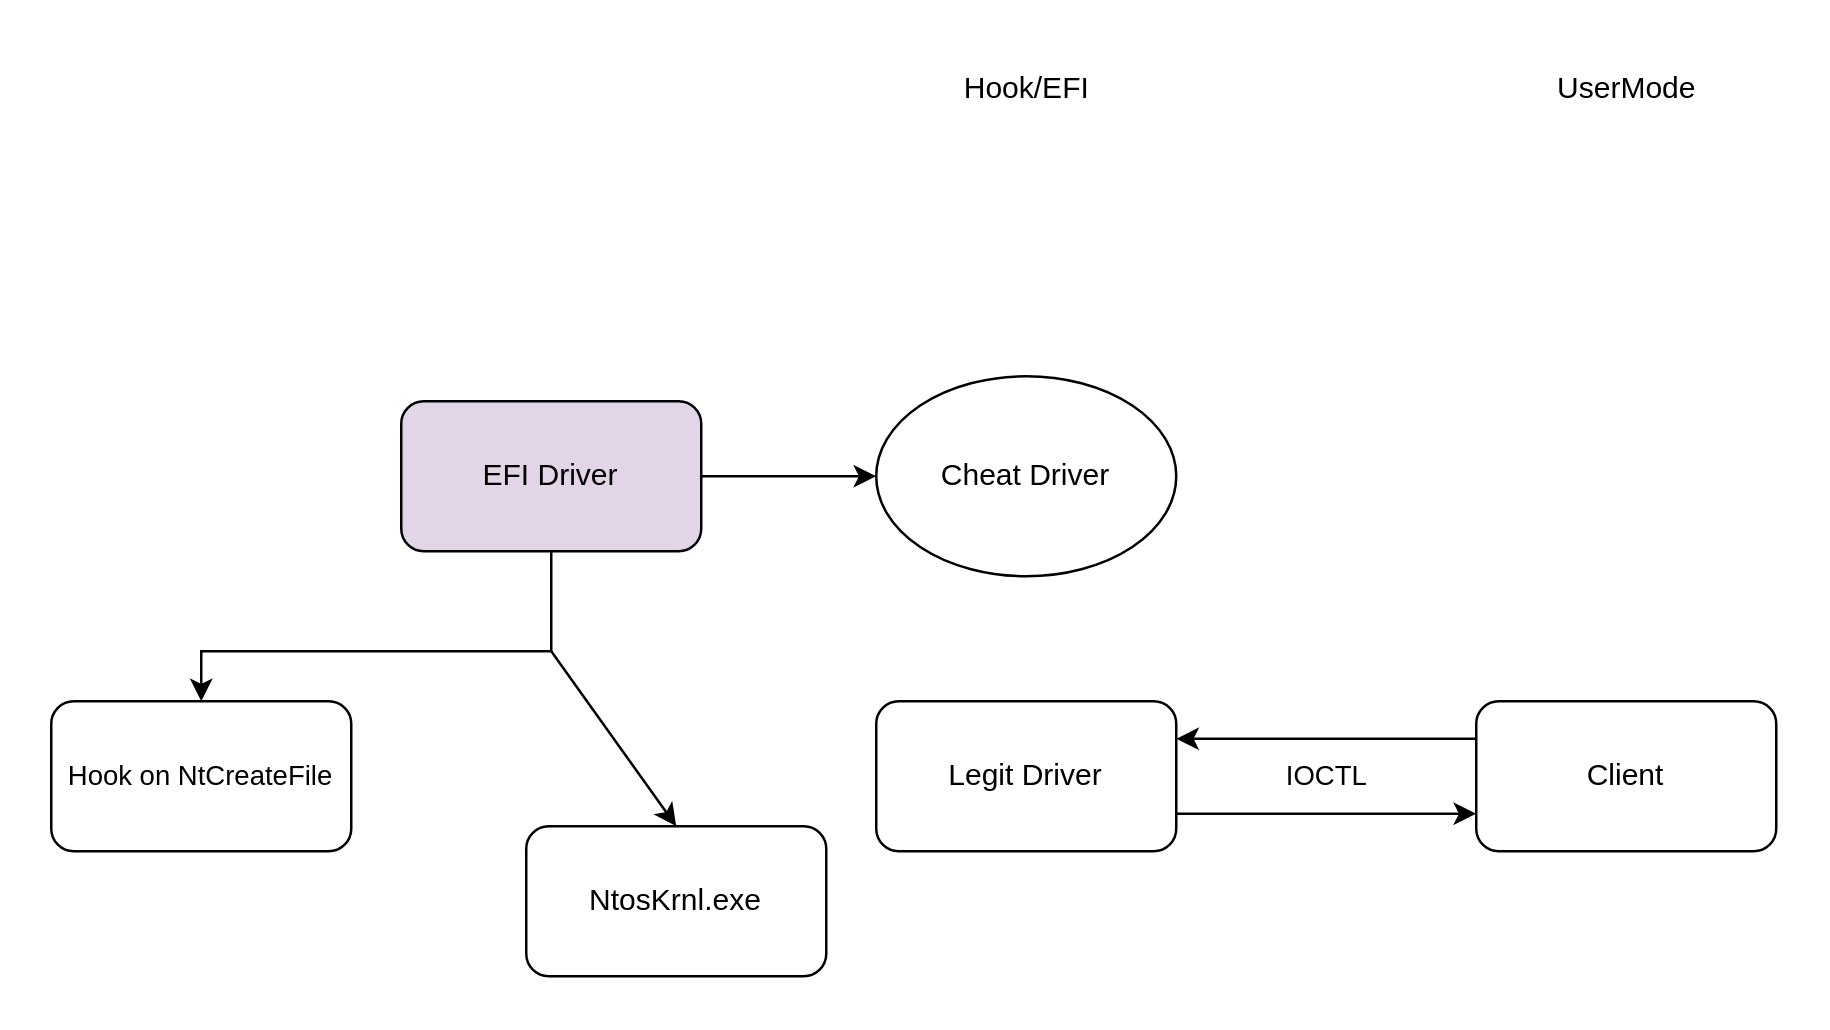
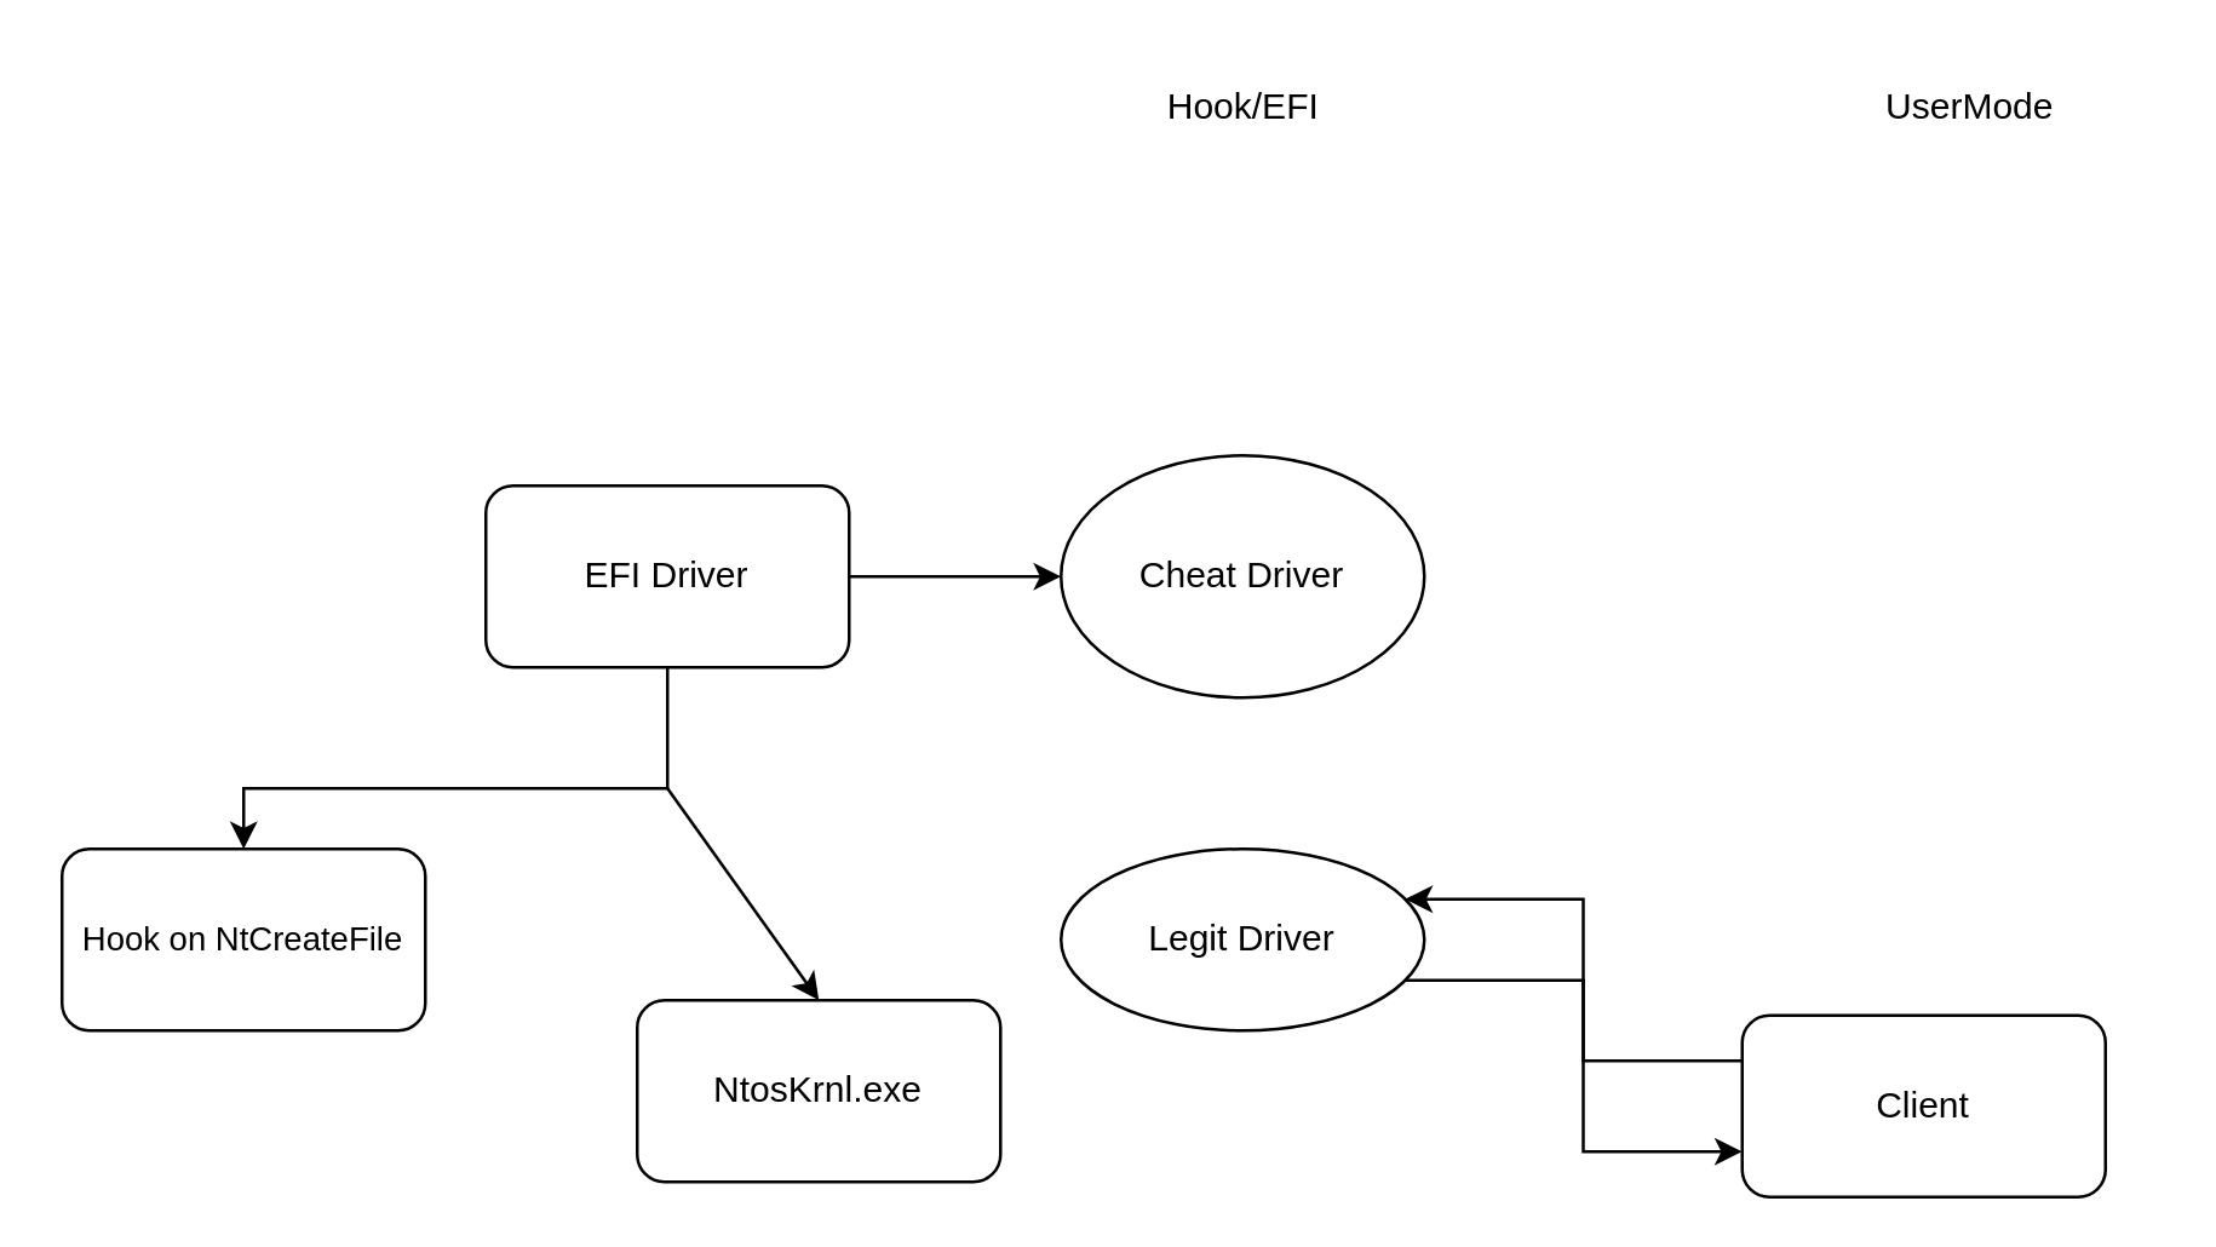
  <mxCell id="0" />
  <mxCell id="1" parent="0" />
  <mxCell id="2" style="edgeStyle=orthogonalEdgeStyle;rounded=0;orthogonalLoop=1;jettySize=auto;html=1;" edge="1" parent="1" source="4"><mxGeometry relative="1" as="geometry"><mxPoint x="350" y="190" as="targetPoint" /></mxGeometry></mxCell>
  <mxCell id="3" style="edgeStyle=elbowEdgeStyle;rounded=0;orthogonalLoop=1;jettySize=auto;html=1;elbow=vertical;exitX=0.5;exitY=1;exitDx=0;exitDy=0;" edge="1" parent="1" source="4"><mxGeometry relative="1" as="geometry"><mxPoint x="80" y="280" as="targetPoint" /><mxPoint x="220" y="260" as="sourcePoint" /><Array as="points"><mxPoint x="160" y="260" /></Array></mxGeometry></mxCell>
- <mxCell id="4" value="EFI Driver" style="rounded=1;whiteSpace=wrap;html=1;fillColor=#e1d5e7;" vertex="1" parent="1"><mxGeometry x="160" y="160" width="120" height="60" as="geometry" /></mxCell>
+ <mxCell id="4" value="EFI Driver" style="rounded=1;whiteSpace=wrap;html=1;" vertex="1" parent="1"><mxGeometry x="160" y="160" width="120" height="60" as="geometry" /></mxCell>
  <mxCell id="5" value="NtosKrnl.exe" style="rounded=1;whiteSpace=wrap;html=1;" vertex="1" parent="1"><mxGeometry x="210" y="330" width="120" height="60" as="geometry" /></mxCell>
  <mxCell id="6" style="edgeStyle=orthogonalEdgeStyle;rounded=0;orthogonalLoop=1;jettySize=auto;html=1;exitX=1;exitY=0.75;exitDx=0;exitDy=0;entryX=0;entryY=0.75;entryDx=0;entryDy=0;" edge="1" parent="1" source="7" target="12"><mxGeometry relative="1" as="geometry" /></mxCell>
- <mxCell id="7" value="Legit Driver" style="rounded=1;whiteSpace=wrap;html=1;" vertex="1" parent="1"><mxGeometry x="350" y="280" width="120" height="60" as="geometry" /></mxCell>
+ <mxCell id="7" value="Legit Driver" style="ellipse;whiteSpace=wrap;html=1;" vertex="1" parent="1"><mxGeometry x="350" y="280" width="120" height="60" as="geometry" /></mxCell>
  <mxCell id="8" value="Cheat Driver" style="ellipse;whiteSpace=wrap;html=1;" vertex="1" parent="1"><mxGeometry x="350" y="150" width="120" height="80" as="geometry" /></mxCell>
  <mxCell id="9" value="" style="endArrow=classic;html=1;rounded=0;entryX=0.5;entryY=0;entryDx=0;entryDy=0;" edge="1" parent="1" target="5"><mxGeometry width="50" height="50" relative="1" as="geometry"><mxPoint x="220" y="260" as="sourcePoint" /><mxPoint x="260" y="300" as="targetPoint" /></mxGeometry></mxCell>
  <mxCell id="10" value="&lt;span style=&quot;font-size: 11px; text-wrap: nowrap; background-color: rgb(255, 255, 255);&quot;&gt;Hook on NtCreateFile&lt;/span&gt;" style="rounded=1;whiteSpace=wrap;html=1;" vertex="1" parent="1"><mxGeometry x="20" y="280" width="120" height="60" as="geometry" /></mxCell>
  <mxCell id="11" style="edgeStyle=orthogonalEdgeStyle;rounded=0;orthogonalLoop=1;jettySize=auto;html=1;exitX=0;exitY=0.25;exitDx=0;exitDy=0;entryX=1;entryY=0.25;entryDx=0;entryDy=0;" edge="1" parent="1" source="12" target="7"><mxGeometry relative="1" as="geometry" /></mxCell>
- <mxCell id="12" value="Client" style="rounded=1;whiteSpace=wrap;html=1;" vertex="1" parent="1"><mxGeometry x="590" y="280" width="120" height="60" as="geometry" /></mxCell>
+ <mxCell id="12" value="Client" style="rounded=1;whiteSpace=wrap;html=1;" vertex="1" parent="1"><mxGeometry x="575" y="335" width="120" height="60" as="geometry" /></mxCell>
  <mxCell id="13" value="Hook/EFI" style="text;html=1;align=center;verticalAlign=middle;resizable=0;points=[];autosize=1;strokeColor=none;fillColor=none;" vertex="1" parent="1"><mxGeometry x="370" y="20" width="80" height="30" as="geometry" /></mxCell>
  <mxCell id="14" value="UserMode" style="text;html=1;align=center;verticalAlign=middle;resizable=0;points=[];autosize=1;strokeColor=none;fillColor=none;" vertex="1" parent="1"><mxGeometry x="610" y="20" width="80" height="30" as="geometry" /></mxCell>
- <mxCell id="15" value="&lt;span style=&quot;font-size: 11px; background-color: rgb(255, 255, 255);&quot;&gt;IOCTL&lt;/span&gt;" style="text;html=1;align=center;verticalAlign=middle;resizable=0;points=[];autosize=1;strokeColor=none;fillColor=none;" vertex="1" parent="1"><mxGeometry x="500" y="295" width="60" height="30" as="geometry" /></mxCell>
